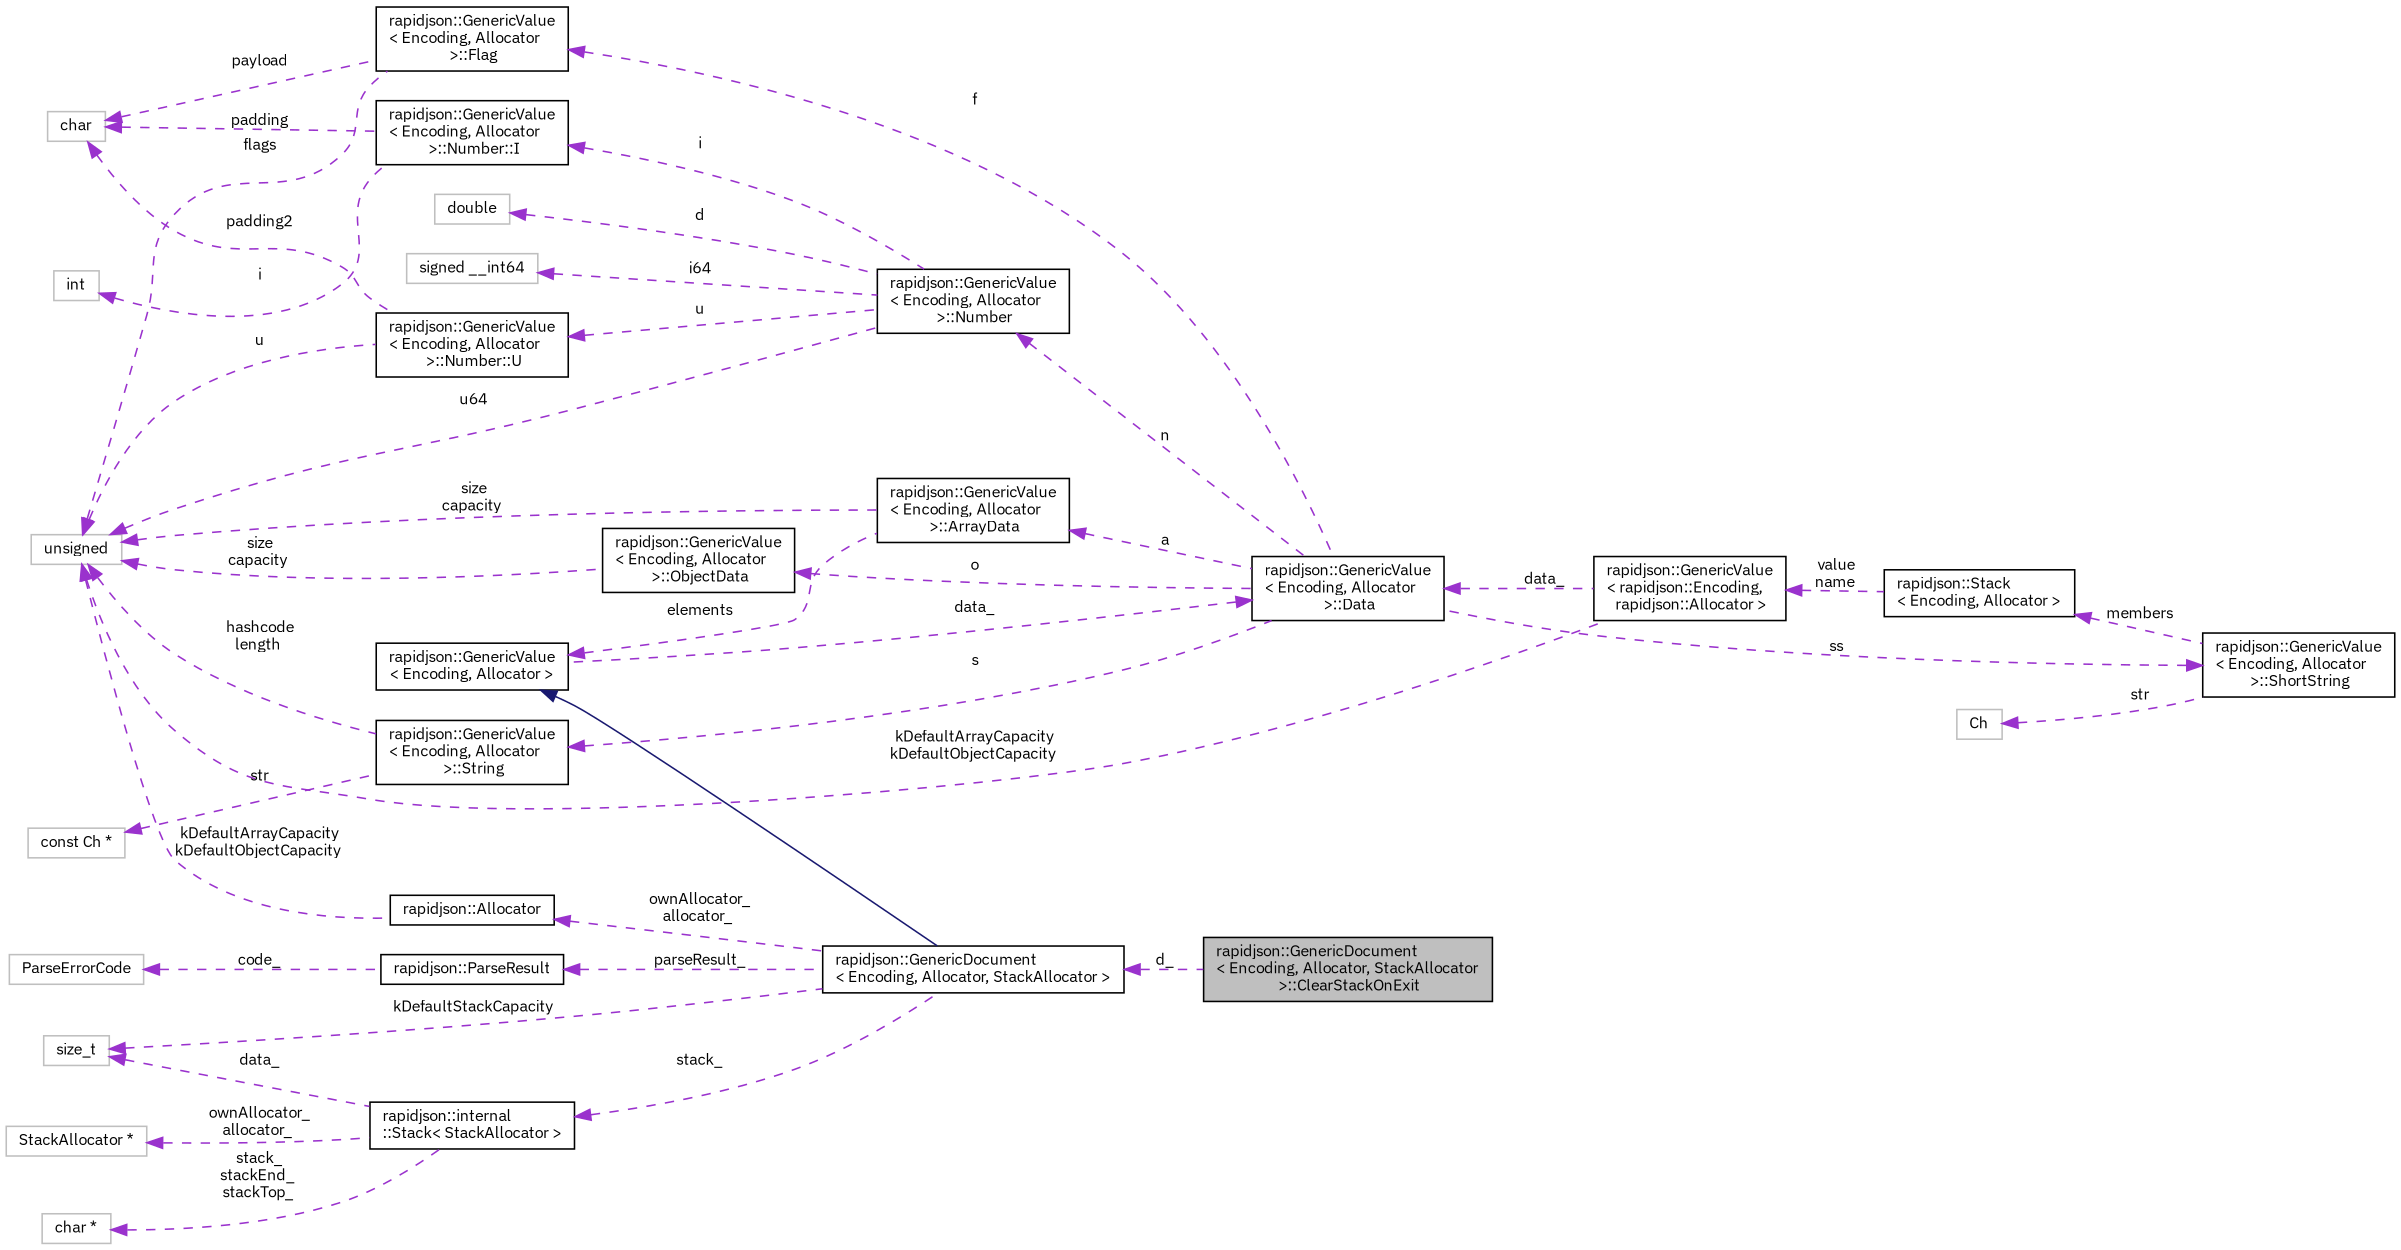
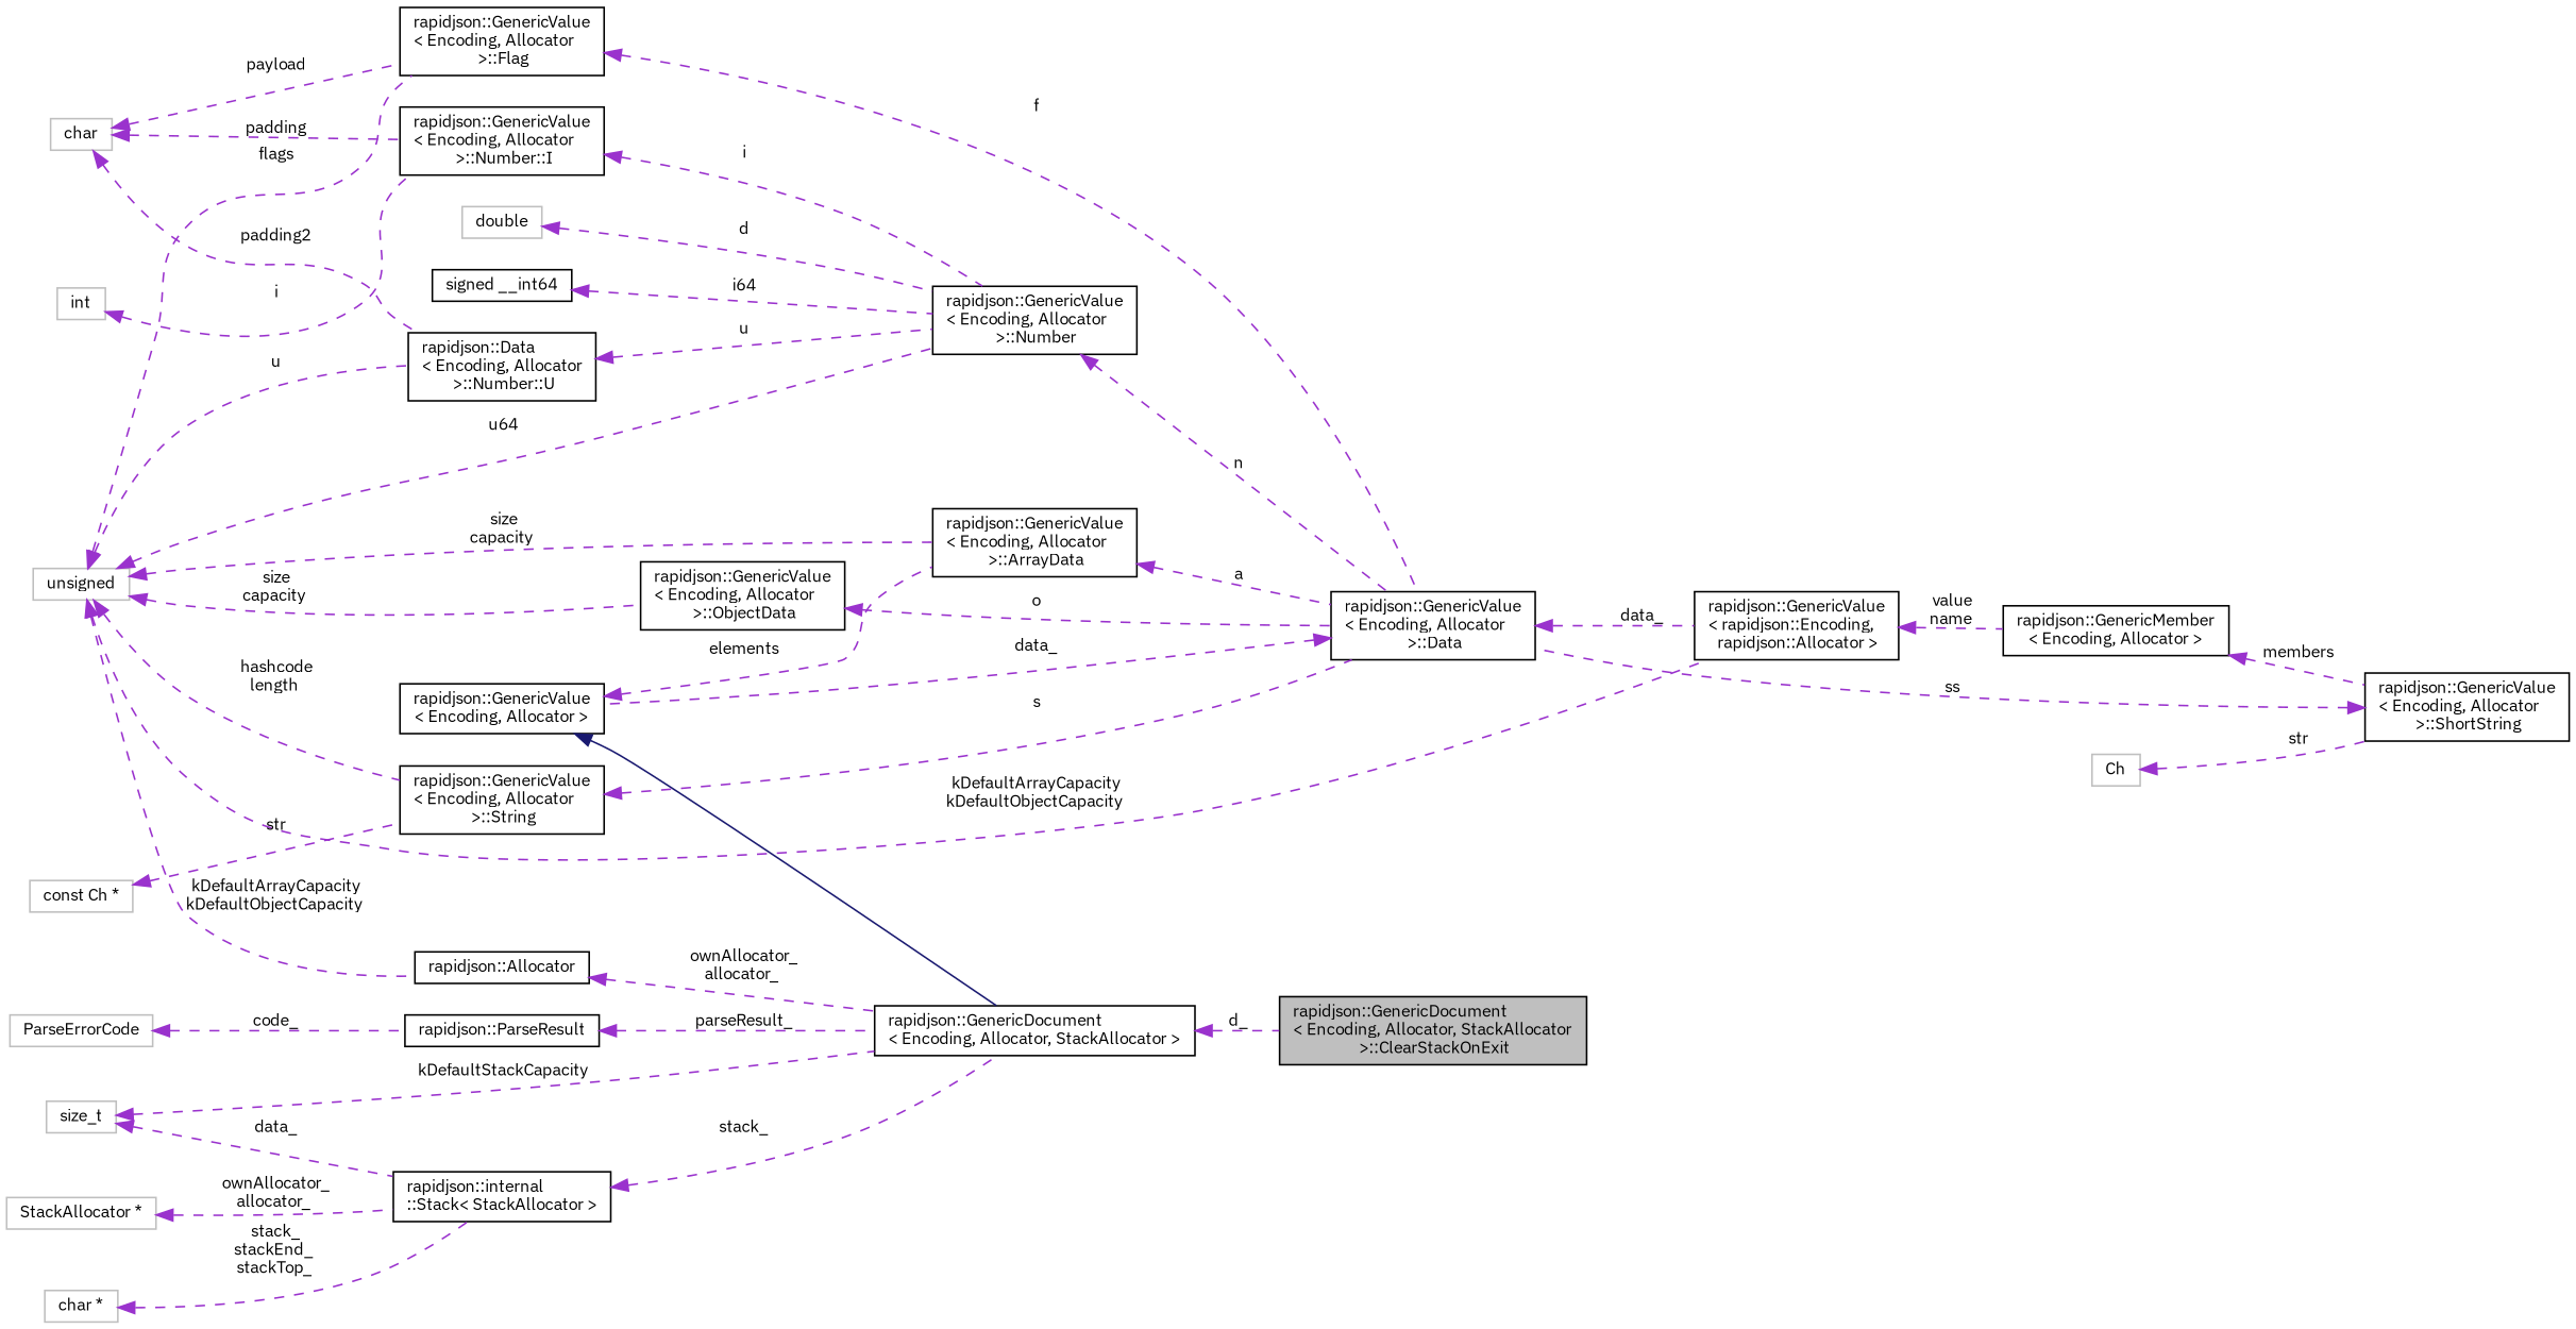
  digraph {
    fontname="IBM Plex Sans"
    rankdir=LR
    node [color=black fillcolor=white fontname="IBM Plex Sans" fontsize=10 shape=record style=filled]
    edge [color=darkorchid3 dir=back fontname="IBM Plex Sans" fontsize=10 labelfontname=Helvetica labelfontsize=10 style=dashed]
    n1 [fillcolor=grey75 fontcolor=black height=0.2 label="rapidjson::GenericDocument\l\< Encoding, Allocator, StackAllocator\l \>::ClearStackOnExit" width=0.4]
    n2 [height=0.2 label="rapidjson::GenericDocument\l\< Encoding, Allocator, StackAllocator \>" width=0.4]
    n3 [height=0.2 label="rapidjson::GenericValue\l\< Encoding, Allocator \>" width=0.4]
    n4 [height=0.2 label="rapidjson::GenericValue\l\< Encoding, Allocator\l \>::ArrayData" width=0.4]
    n5 [height=0.2 label="rapidjson::GenericValue\l\< Encoding, Allocator\l \>::Data" width=0.4]
    n6 [color=grey75 height=0.2 label=unsigned width=0.4]
    n7 [height=0.2 label="rapidjson::GenericValue\l\< Encoding, Allocator\l \>::Flag" width=0.4]
    n8 [height=0.2 label="rapidjson::GenericValue\l\< Encoding, Allocator\l \>::ObjectData" width=0.4]
    n9 [height=0.2 label="rapidjson::GenericValue\l\< rapidjson::Encoding,\l rapidjson::Allocator \>" width=0.4]
    n10 [height=0.2 label="rapidjson::GenericValue\l\< Encoding, Allocator\l \>::Number" width=0.4]
-   n11 [height=0.2 label="rapidjson::GenericValue\l\< Encoding, Allocator\l \>::Number::U" width=0.4]
+   n11 [height=0.2 label="rapidjson::Data\l\< Encoding, Allocator\l \>::Number::U" width=0.4]
    n12 [height=0.2 label="rapidjson::GenericValue\l\< Encoding, Allocator\l \>::String" width=0.4]
    n13 [height=0.2 label="rapidjson::Allocator" width=0.4]
-   n14 [height=0.2 label="rapidjson::Stack\l\< Encoding, Allocator \>" width=0.4]
+   n14 [height=0.2 label="rapidjson::GenericMember\l\< Encoding, Allocator \>" width=0.4]
    n15 [height=0.2 label="rapidjson::GenericValue\l\< Encoding, Allocator\l \>::ShortString" width=0.4]
    n16 [color=grey75 height=0.2 label=Ch width=0.4]
    n17 [color=grey75 height=0.2 label=char width=0.4]
    n18 [height=0.2 label="rapidjson::GenericValue\l\< Encoding, Allocator\l \>::Number::I" width=0.4]
    n19 [color=grey75 height=0.2 label=double width=0.4]
    n20 [color=grey75 height=0.2 label=int width=0.4]
-   n21 [color=grey75 height=0.2 label="signed __int64" width=0.4]
+   n21 [height=0.2 label="signed __int64" width=0.4]
    n22 [color=grey75 height=0.2 label="const Ch *" width=0.4]
    n23 [height=0.2 label="rapidjson::ParseResult" width=0.4]
    n24 [color=grey75 height=0.2 label=ParseErrorCode width=0.4]
    n25 [color=grey75 height=0.2 label=size_t width=0.4]
    n26 [height=0.2 label="rapidjson::internal\l::Stack\< StackAllocator \>" width=0.4]
    n27 [color=grey75 height=0.2 label="StackAllocator *" width=0.4]
    n28 [color=grey75 height=0.2 label="char *" width=0.4]
    n2 -> n1 [label=" d_"]
    n3 -> n2 [color=midnightblue style=solid]
    n3 -> n4 [label=" elements"]
    n4 -> n5 [label=" a"]
    n5 -> n3 [label=" data_"]
    n5 -> n9 [label=" data_"]
    n6 -> n4 [label=" size\ncapacity"]
    n6 -> n7 [label=" flags"]
    n6 -> n8 [label=" size\ncapacity"]
    n6 -> n9 [label=" kDefaultArrayCapacity\nkDefaultObjectCapacity"]
    n6 -> n10 [label=" u64"]
    n6 -> n11 [label=" u"]
    n6 -> n12 [label=" hashcode\nlength"]
    n6 -> n13 [label=" kDefaultArrayCapacity\nkDefaultObjectCapacity"]
    n7 -> n5 [label=" f"]
    n8 -> n5 [label=" o"]
    n9 -> n14 [label=" value\nname"]
    n10 -> n5 [label=" n"]
    n11 -> n10 [label=" u"]
    n12 -> n5 [label=" s"]
    n13 -> n2 [label=" ownAllocator_\nallocator_"]
    n14 -> n15 [label=" members"]
    n15 -> n5 [label=" ss"]
    n16 -> n15 [label=" str"]
    n17 -> n7 [label=" payload"]
    n17 -> n11 [label=" padding2"]
    n17 -> n18 [label=" padding"]
    n18 -> n10 [label=" i"]
    n19 -> n10 [label=" d"]
    n20 -> n18 [label=" i"]
    n21 -> n10 [label=" i64"]
    n22 -> n12 [label=" str"]
    n23 -> n2 [label=" parseResult_"]
    n24 -> n23 [label=" code_"]
    n25 -> n2 [label=" kDefaultStackCapacity"]
    n25 -> n26 [label=" data_"]
    n26 -> n2 [label=" stack_"]
    n27 -> n26 [label=" ownAllocator_\nallocator_"]
    n28 -> n26 [label=" stack_\nstackEnd_\nstackTop_"]
  }
